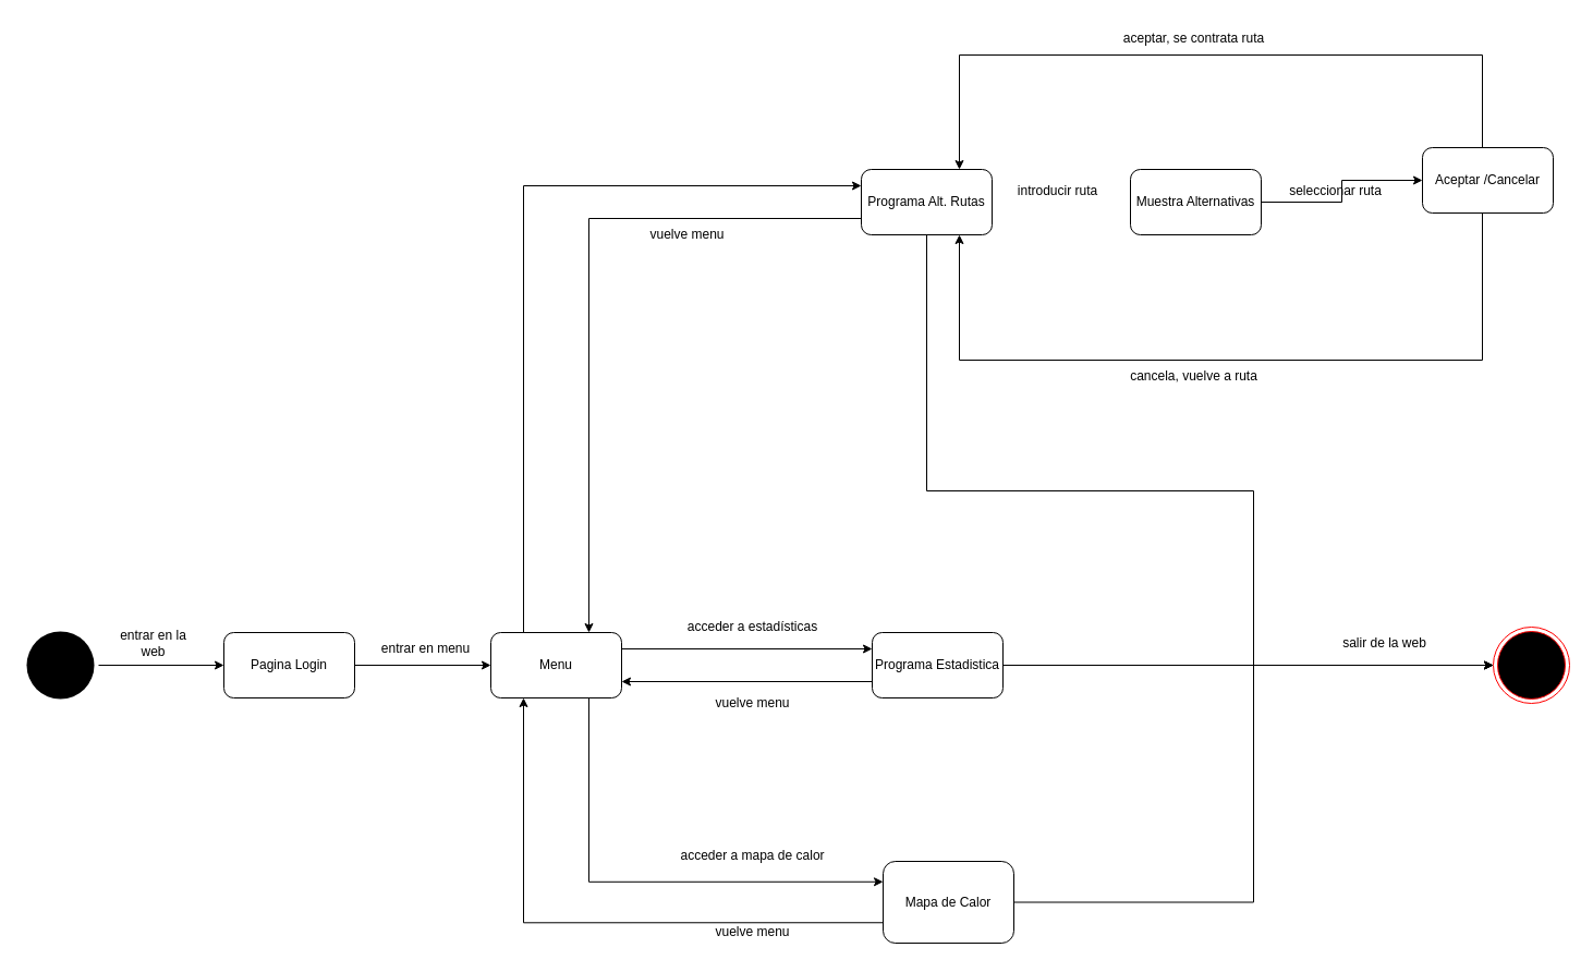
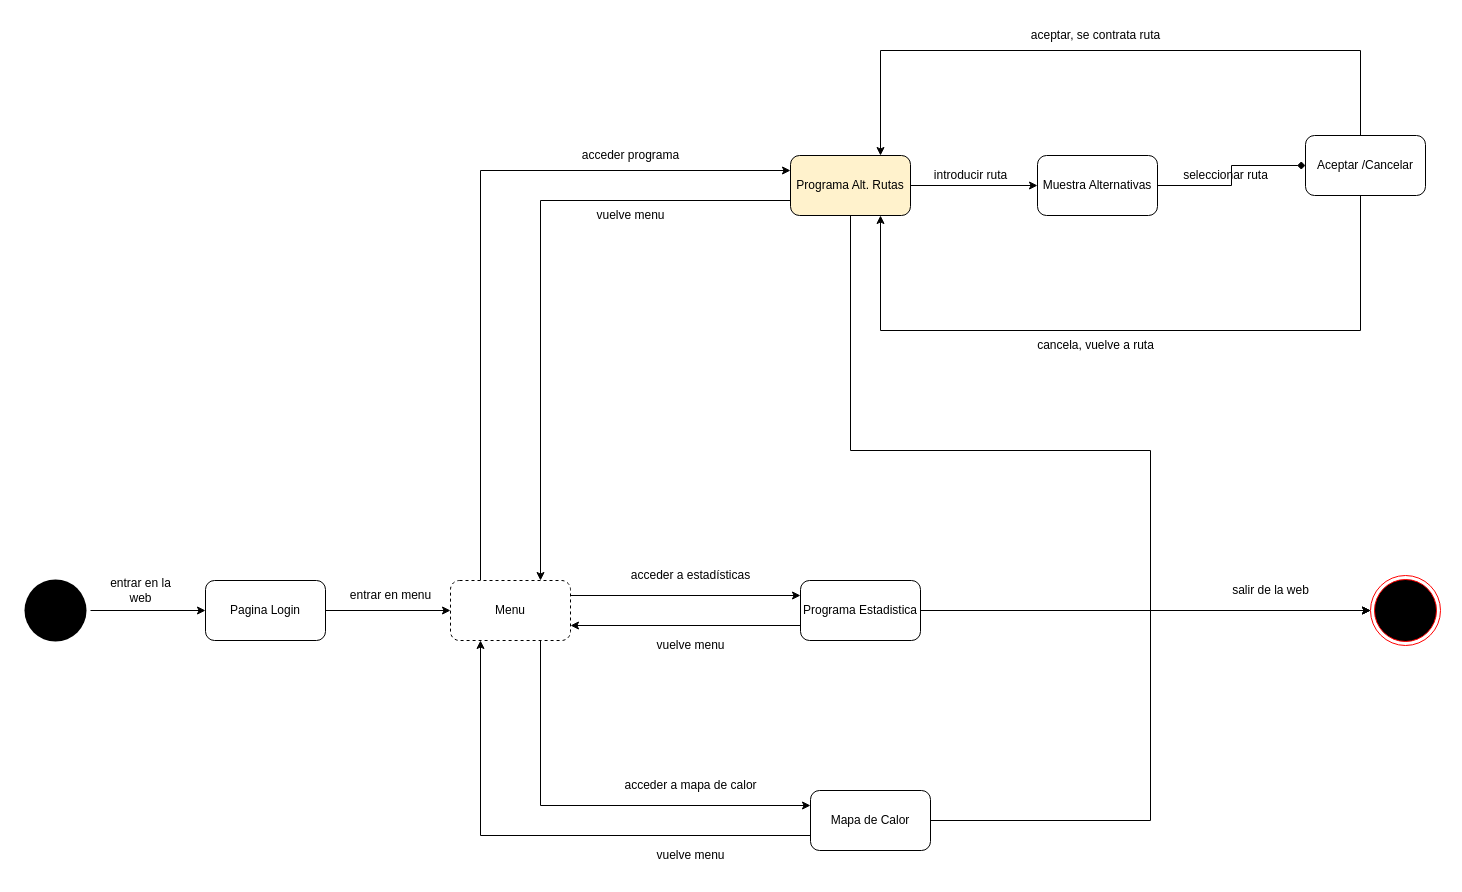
  <mxCell id="0" />
  <mxCell id="1" parent="0" />
  <mxCell id="2" style="edgeStyle=orthogonalEdgeStyle;rounded=0;orthogonalLoop=1;jettySize=auto;html=1;entryX=1;entryY=0.5;entryDx=0;entryDy=0;startArrow=classic;startFill=1;endArrow=none;endFill=0;" parent="1" source="5" target="36" edge="1"><mxGeometry relative="1" as="geometry" /></mxCell>
  <mxCell id="3" style="edgeStyle=orthogonalEdgeStyle;rounded=0;orthogonalLoop=1;jettySize=auto;html=1;entryX=1;entryY=0.5;entryDx=0;entryDy=0;startArrow=classic;startFill=1;endArrow=none;endFill=0;" parent="1" source="5" target="32" edge="1"><mxGeometry relative="1" as="geometry"><Array as="points"><mxPoint x="1210" y="610" /><mxPoint x="1210" y="610" /></Array></mxGeometry></mxCell>
  <mxCell id="4" style="edgeStyle=orthogonalEdgeStyle;rounded=0;orthogonalLoop=1;jettySize=auto;html=1;entryX=0.5;entryY=1;entryDx=0;entryDy=0;endArrow=none;endFill=0;startArrow=classic;startFill=1;" parent="1" source="5" target="17" edge="1"><mxGeometry relative="1" as="geometry"><Array as="points"><mxPoint x="1150" y="610" /><mxPoint x="1150" y="450" /><mxPoint x="850" y="450" /></Array></mxGeometry></mxCell>
  <mxCell id="5" value="" style="ellipse;html=1;shape=endState;fillColor=#000000;strokeColor=#ff0000;" parent="1" vertex="1"><mxGeometry x="1370" y="575" width="70" height="70" as="geometry" /></mxCell>
  <mxCell id="6" style="edgeStyle=orthogonalEdgeStyle;rounded=0;orthogonalLoop=1;jettySize=auto;html=1;entryX=0;entryY=0.5;entryDx=0;entryDy=0;" parent="1" source="7" target="9" edge="1"><mxGeometry relative="1" as="geometry" /></mxCell>
  <mxCell id="7" value="" style="ellipse;html=1;shape=endState;fillColor=#000000;strokeColor=none;" parent="1" vertex="1"><mxGeometry x="20" y="575" width="70" height="70" as="geometry" /></mxCell>
  <mxCell id="8" style="edgeStyle=orthogonalEdgeStyle;rounded=0;orthogonalLoop=1;jettySize=auto;html=1;entryX=0;entryY=0.5;entryDx=0;entryDy=0;" parent="1" source="9" target="14" edge="1"><mxGeometry relative="1" as="geometry" /></mxCell>
  <mxCell id="9" value="Pagina Login" style="rounded=1;whiteSpace=wrap;html=1;" parent="1" vertex="1"><mxGeometry x="205" y="580" width="120" height="60" as="geometry" /></mxCell>
  <mxCell id="10" value="entrar en la &lt;br&gt;web" style="text;html=1;align=center;verticalAlign=middle;resizable=0;points=[];autosize=1;strokeColor=none;fillColor=none;" parent="1" vertex="1"><mxGeometry x="100" y="570" width="80" height="40" as="geometry" /></mxCell>
  <mxCell id="11" style="edgeStyle=orthogonalEdgeStyle;rounded=0;orthogonalLoop=1;jettySize=auto;html=1;exitX=0.25;exitY=0;exitDx=0;exitDy=0;entryX=0;entryY=0.25;entryDx=0;entryDy=0;" parent="1" source="14" target="17" edge="1"><mxGeometry relative="1" as="geometry" /></mxCell>
  <mxCell id="12" style="edgeStyle=orthogonalEdgeStyle;rounded=0;orthogonalLoop=1;jettySize=auto;html=1;exitX=1;exitY=0.25;exitDx=0;exitDy=0;entryX=0;entryY=0.25;entryDx=0;entryDy=0;" parent="1" source="14" target="32" edge="1"><mxGeometry relative="1" as="geometry" /></mxCell>
  <mxCell id="13" style="edgeStyle=orthogonalEdgeStyle;rounded=0;orthogonalLoop=1;jettySize=auto;html=1;exitX=0.25;exitY=1;exitDx=0;exitDy=0;entryX=0;entryY=0.75;entryDx=0;entryDy=0;endArrow=none;endFill=0;startArrow=classic;startFill=1;" parent="1" source="14" target="36" edge="1"><mxGeometry relative="1" as="geometry" /></mxCell>
- <mxCell id="14" value="Menu" style="rounded=1;whiteSpace=wrap;html=1;" parent="1" vertex="1"><mxGeometry x="450" y="580" width="120" height="60" as="geometry" /></mxCell>
+ <mxCell id="14" value="Menu" style="rounded=1;whiteSpace=wrap;html=1;dashed=1;" parent="1" vertex="1"><mxGeometry x="450" y="580" width="120" height="60" as="geometry" /></mxCell>
+ <mxCell id="15" style="edgeStyle=orthogonalEdgeStyle;rounded=0;orthogonalLoop=1;jettySize=auto;html=1;" parent="1" source="17" target="20" edge="1"><mxGeometry relative="1" as="geometry" /></mxCell>
  <mxCell id="16" style="edgeStyle=orthogonalEdgeStyle;rounded=0;orthogonalLoop=1;jettySize=auto;html=1;exitX=0;exitY=0.75;exitDx=0;exitDy=0;entryX=0.75;entryY=0;entryDx=0;entryDy=0;" parent="1" source="17" target="14" edge="1"><mxGeometry relative="1" as="geometry" /></mxCell>
- <mxCell id="17" value="Programa Alt. Rutas" style="rounded=1;whiteSpace=wrap;html=1;" parent="1" vertex="1"><mxGeometry x="790" y="155" width="120" height="60" as="geometry" /></mxCell>
- <mxCell id="19" style="edgeStyle=orthogonalEdgeStyle;rounded=0;orthogonalLoop=1;jettySize=auto;html=1;" parent="1" source="20" target="24" edge="1"><mxGeometry relative="1" as="geometry" /></mxCell>
+ <mxCell id="17" value="Programa Alt. Rutas" style="rounded=1;whiteSpace=wrap;html=1;fillColor=#fff2cc;" parent="1" vertex="1"><mxGeometry x="790" y="155" width="120" height="60" as="geometry" /></mxCell>
+ <mxCell id="18" value="acceder programa" style="text;html=1;align=center;verticalAlign=middle;resizable=0;points=[];autosize=1;strokeColor=none;fillColor=none;" parent="1" vertex="1"><mxGeometry x="570" y="140" width="120" height="30" as="geometry" /></mxCell>
+ <mxCell id="19" style="edgeStyle=orthogonalEdgeStyle;rounded=0;orthogonalLoop=1;jettySize=auto;html=1;endArrow=diamond;" parent="1" source="20" target="24" edge="1"><mxGeometry relative="1" as="geometry" /></mxCell>
  <mxCell id="20" value="Muestra Alternativas" style="rounded=1;whiteSpace=wrap;html=1;" parent="1" vertex="1"><mxGeometry x="1037" y="155" width="120" height="60" as="geometry" /></mxCell>
  <mxCell id="21" value="introducir ruta" style="text;html=1;align=center;verticalAlign=middle;resizable=0;points=[];autosize=1;strokeColor=none;fillColor=none;" parent="1" vertex="1"><mxGeometry x="920" y="160" width="100" height="30" as="geometry" /></mxCell>
  <mxCell id="22" style="edgeStyle=orthogonalEdgeStyle;rounded=0;orthogonalLoop=1;jettySize=auto;html=1;entryX=0.75;entryY=0;entryDx=0;entryDy=0;" parent="1" source="24" target="17" edge="1"><mxGeometry relative="1" as="geometry"><Array as="points"><mxPoint x="1360" y="50" /><mxPoint x="880" y="50" /></Array></mxGeometry></mxCell>
  <mxCell id="23" style="edgeStyle=orthogonalEdgeStyle;rounded=0;orthogonalLoop=1;jettySize=auto;html=1;entryX=0.75;entryY=1;entryDx=0;entryDy=0;" parent="1" source="24" target="17" edge="1"><mxGeometry relative="1" as="geometry"><mxPoint x="890" y="220" as="targetPoint" /><Array as="points"><mxPoint x="1360" y="330" /><mxPoint x="880" y="330" /></Array></mxGeometry></mxCell>
  <mxCell id="24" value="Aceptar /Cancelar" style="rounded=1;whiteSpace=wrap;html=1;" parent="1" vertex="1"><mxGeometry x="1305" y="135" width="120" height="60" as="geometry" /></mxCell>
  <mxCell id="25" value="seleccionar ruta" style="text;html=1;align=center;verticalAlign=middle;resizable=0;points=[];autosize=1;strokeColor=none;fillColor=none;" parent="1" vertex="1"><mxGeometry x="1170" y="160" width="110" height="30" as="geometry" /></mxCell>
  <mxCell id="26" value="aceptar, se contrata ruta" style="text;html=1;align=center;verticalAlign=middle;resizable=0;points=[];autosize=1;strokeColor=none;fillColor=none;" parent="1" vertex="1"><mxGeometry x="1020" y="20" width="150" height="30" as="geometry" /></mxCell>
  <mxCell id="27" value="cancela, vuelve a ruta" style="text;html=1;align=center;verticalAlign=middle;resizable=0;points=[];autosize=1;strokeColor=none;fillColor=none;" parent="1" vertex="1"><mxGeometry x="1010" y="330" width="170" height="30" as="geometry" /></mxCell>
  <mxCell id="28" value="salir de la web" style="text;html=1;align=center;verticalAlign=middle;resizable=0;points=[];autosize=1;strokeColor=none;fillColor=none;" parent="1" vertex="1"><mxGeometry x="1220" y="575" width="100" height="30" as="geometry" /></mxCell>
  <mxCell id="29" value="entrar en menu" style="text;html=1;align=center;verticalAlign=middle;resizable=0;points=[];autosize=1;strokeColor=none;fillColor=none;" parent="1" vertex="1"><mxGeometry x="340" y="580" width="100" height="30" as="geometry" /></mxCell>
  <mxCell id="30" value="vuelve menu" style="text;html=1;align=center;verticalAlign=middle;resizable=0;points=[];autosize=1;strokeColor=none;fillColor=none;" parent="1" vertex="1"><mxGeometry x="585" y="200" width="90" height="30" as="geometry" /></mxCell>
  <mxCell id="31" style="edgeStyle=orthogonalEdgeStyle;rounded=0;orthogonalLoop=1;jettySize=auto;html=1;exitX=0;exitY=0.75;exitDx=0;exitDy=0;entryX=1;entryY=0.75;entryDx=0;entryDy=0;" parent="1" source="32" target="14" edge="1"><mxGeometry relative="1" as="geometry" /></mxCell>
  <mxCell id="32" value="Programa Estadistica" style="rounded=1;whiteSpace=wrap;html=1;" parent="1" vertex="1"><mxGeometry x="800" y="580" width="120" height="60" as="geometry" /></mxCell>
  <mxCell id="33" value="acceder a estadísticas" style="text;html=1;align=center;verticalAlign=middle;resizable=0;points=[];autosize=1;strokeColor=none;fillColor=none;" parent="1" vertex="1"><mxGeometry x="620" y="560" width="140" height="30" as="geometry" /></mxCell>
  <mxCell id="34" value="vuelve menu" style="text;html=1;align=center;verticalAlign=middle;resizable=0;points=[];autosize=1;strokeColor=none;fillColor=none;" parent="1" vertex="1"><mxGeometry x="645" y="630" width="90" height="30" as="geometry" /></mxCell>
  <mxCell id="35" style="edgeStyle=orthogonalEdgeStyle;rounded=0;orthogonalLoop=1;jettySize=auto;html=1;exitX=0;exitY=0.25;exitDx=0;exitDy=0;entryX=0.75;entryY=1;entryDx=0;entryDy=0;startArrow=classic;startFill=1;endArrow=none;endFill=0;" parent="1" source="36" target="14" edge="1"><mxGeometry relative="1" as="geometry" /></mxCell>
- <mxCell id="36" value="Mapa de Calor" style="rounded=1;whiteSpace=wrap;html=1;" parent="1" vertex="1"><mxGeometry x="810" y="790" width="120" height="75" as="geometry" /></mxCell>
+ <mxCell id="36" value="Mapa de Calor" style="rounded=1;whiteSpace=wrap;html=1;" parent="1" vertex="1"><mxGeometry x="810" y="790" width="120" height="60" as="geometry" /></mxCell>
  <mxCell id="37" value="acceder a mapa de calor" style="text;html=1;align=center;verticalAlign=middle;resizable=0;points=[];autosize=1;strokeColor=none;fillColor=none;" parent="1" vertex="1"><mxGeometry x="610" y="770" width="160" height="30" as="geometry" /></mxCell>
  <mxCell id="38" value="vuelve menu" style="text;html=1;align=center;verticalAlign=middle;resizable=0;points=[];autosize=1;strokeColor=none;fillColor=none;" parent="1" vertex="1"><mxGeometry x="645" y="840" width="90" height="30" as="geometry" /></mxCell>
